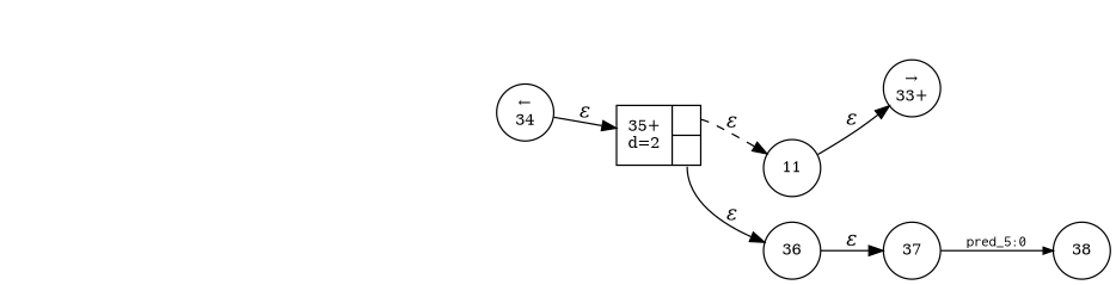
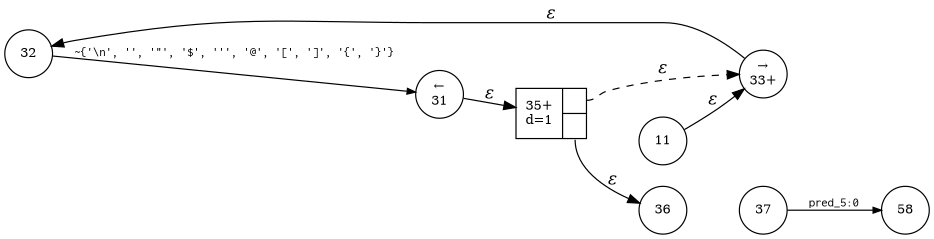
  digraph {
    rankdir=LR
    node [fixedsize=true fontsize=11 peripheries=1 shape=circle]
    edge [fontname="Times-Italic"]
-   n2 [label="&larr;\n34" width=.55]
-   n3 [fixedsize=false label="{35+\nd=2|{<p0>|<p1>}}" shape=record]
+   n1 [label=32 width=.55]
+   n2 [label="&larr;\n31" width=.55]
+   n3 [fixedsize=false label="{35+\nd=1|{<p0>|<p1>}}" shape=record]
    n4 [label="&rarr;\n33+" width=.55]
    n5 [label=36 width=.55]
    n6 [label=37 width=.55]
-   n7 [label=38 width=.55]
+   n7 [label=58 width=.55]
    n8 [label=11 width=.55]
+   n1 -> n2 [arrowhead=normal arrowsize=.7 fontname=Courier fontsize=11 label="~{'\\n', '', '\"', '$', ''', '@', '[', ']', '{', '}'}"]
    n2 -> n3 [label="&epsilon;"]
-   n3 -> n8 [label="&epsilon;" style=dashed tailport=p0]
+   n3 -> n4 [label="&epsilon;" style=dashed tailport=p0]
    n3 -> n5 [label="&epsilon;" tailport=p1]
-   n5 -> n6 [label="&epsilon;"]
+   n4 -> n1 [label="&epsilon;"]
    n6 -> n7 [arrowhead=normal arrowsize=.7 fontname=Courier fontsize=11 label="pred_5:0"]
    n8 -> n4 [label="&epsilon;"]
  }
